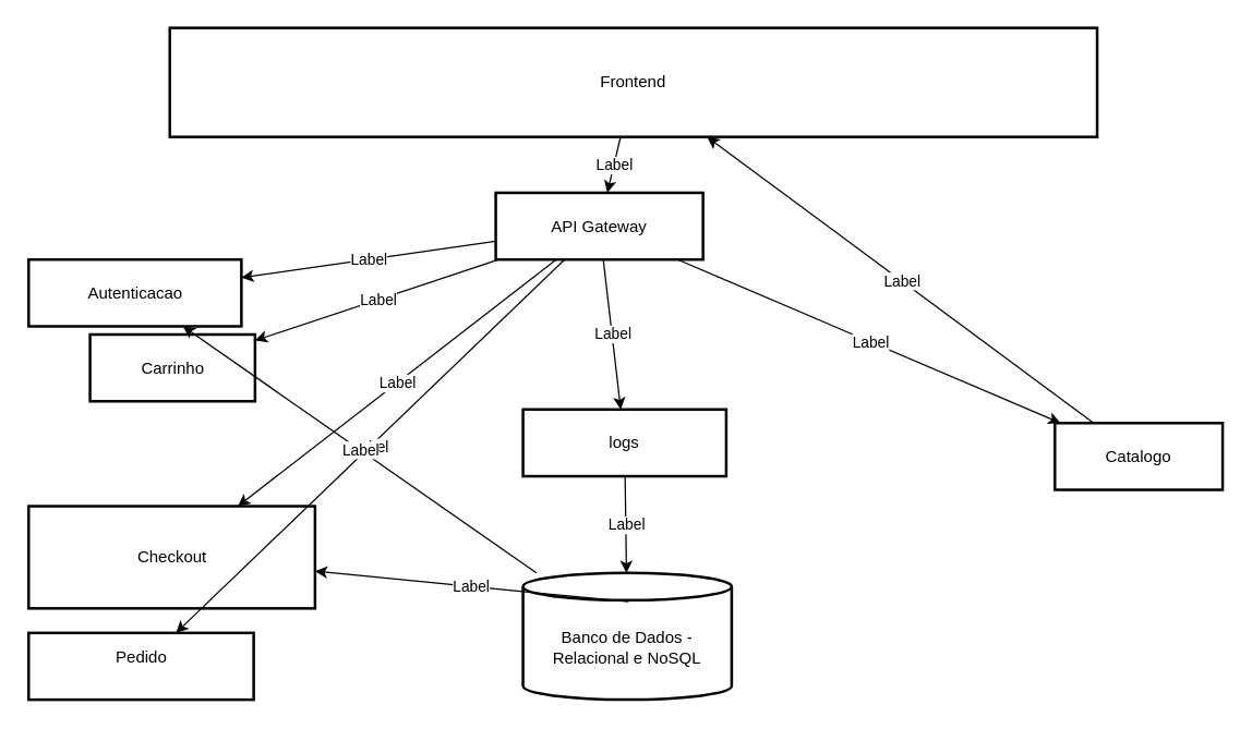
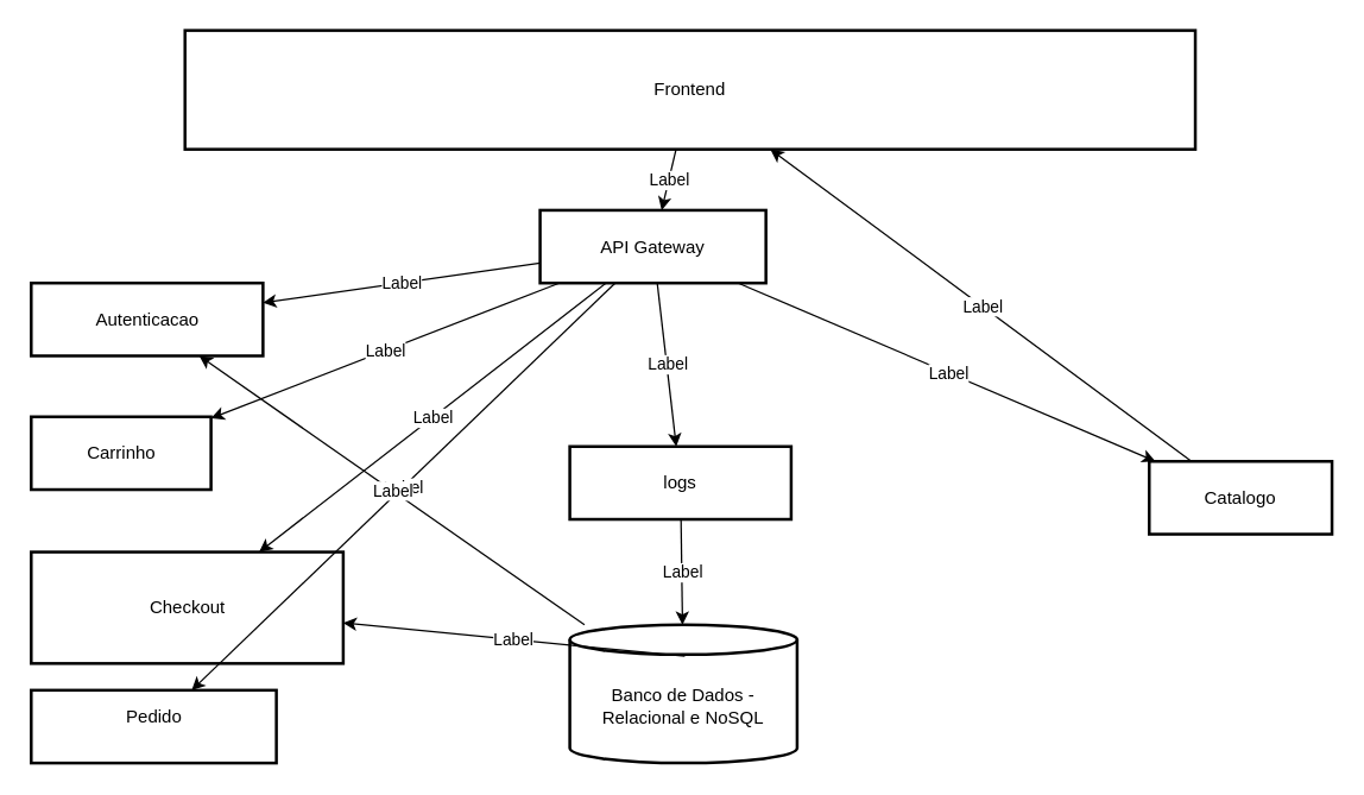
  <mxCell id="0" />
  <mxCell id="1" parent="0" />
  <mxCell id="2" value="Frontend" style="whiteSpace=wrap;strokeWidth=2;" vertex="1" parent="1"><mxGeometry x="124" y="20" width="680" height="80" as="geometry" /></mxCell>
  <mxCell id="3" value="API Gateway" style="whiteSpace=wrap;strokeWidth=2;" vertex="1" parent="1"><mxGeometry x="363" y="141" width="152" height="49" as="geometry" /></mxCell>
  <mxCell id="4" value="Autenticacao" style="whiteSpace=wrap;strokeWidth=2;" vertex="1" parent="1"><mxGeometry x="20.5" y="190" width="156" height="49" as="geometry" /></mxCell>
- <mxCell id="5" value="Carrinho" style="whiteSpace=wrap;strokeWidth=2;" vertex="1" parent="1"><mxGeometry x="65.5" y="245" width="121" height="49" as="geometry" /></mxCell>
+ <mxCell id="5" value="Carrinho" style="whiteSpace=wrap;strokeWidth=2;" vertex="1" parent="1"><mxGeometry x="20.5" y="280" width="121" height="49" as="geometry" /></mxCell>
  <mxCell id="6" value="Checkout" style="whiteSpace=wrap;strokeWidth=2;" vertex="1" parent="1"><mxGeometry x="20.5" y="371" width="210" height="75" as="geometry" /></mxCell>
  <mxCell id="7" value="Pedido&#10;" style="whiteSpace=wrap;strokeWidth=2;" vertex="1" parent="1"><mxGeometry x="20.5" y="464" width="165" height="49" as="geometry" /></mxCell>
  <mxCell id="8" value="Catalogo" style="whiteSpace=wrap;strokeWidth=2;" vertex="1" parent="1"><mxGeometry x="773" y="310" width="123" height="49" as="geometry" /></mxCell>
  <mxCell id="9" value="logs" style="whiteSpace=wrap;strokeWidth=2;" vertex="1" parent="1"><mxGeometry x="383" y="300" width="149" height="49" as="geometry" /></mxCell>
  <mxCell id="10" value="Banco de Dados - Relacional e NoSQL" style="shape=cylinder3;boundedLbl=1;backgroundOutline=1;size=10;strokeWidth=2;whiteSpace=wrap;" vertex="1" parent="1"><mxGeometry x="383" y="420" width="153" height="93" as="geometry" /></mxCell>
  <mxCell id="11" value="" style="endArrow=classic;html=1;rounded=0;" edge="1" parent="1" source="3" target="9"><mxGeometry relative="1" as="geometry"><mxPoint x="453" y="240" as="sourcePoint" /><mxPoint x="553" y="240" as="targetPoint" /></mxGeometry></mxCell>
  <mxCell id="12" value="Label" style="edgeLabel;resizable=0;html=1;;align=center;verticalAlign=middle;" connectable="0" vertex="1" parent="11"><mxGeometry relative="1" as="geometry" /></mxCell>
  <mxCell id="13" value="" style="endArrow=classic;html=1;rounded=0;" edge="1" parent="1" source="3" target="4"><mxGeometry relative="1" as="geometry"><mxPoint x="453" y="240" as="sourcePoint" /><mxPoint x="553" y="240" as="targetPoint" /></mxGeometry></mxCell>
  <mxCell id="14" value="Label" style="edgeLabel;resizable=0;html=1;;align=center;verticalAlign=middle;" connectable="0" vertex="1" parent="13"><mxGeometry relative="1" as="geometry" /></mxCell>
  <mxCell id="15" value="" style="endArrow=classic;html=1;rounded=0;" edge="1" parent="1" source="2" target="3"><mxGeometry relative="1" as="geometry"><mxPoint x="283" y="59.29" as="sourcePoint" /><mxPoint x="383" y="59.29" as="targetPoint" /></mxGeometry></mxCell>
  <mxCell id="16" value="Label" style="edgeLabel;resizable=0;html=1;;align=center;verticalAlign=middle;" connectable="0" vertex="1" parent="15"><mxGeometry relative="1" as="geometry" /></mxCell>
  <mxCell id="17" value="" style="endArrow=classic;html=1;rounded=0;" edge="1" parent="1" source="3" target="5"><mxGeometry relative="1" as="geometry"><mxPoint x="453" y="240" as="sourcePoint" /><mxPoint x="553" y="240" as="targetPoint" /></mxGeometry></mxCell>
  <mxCell id="18" value="Label" style="edgeLabel;resizable=0;html=1;;align=center;verticalAlign=middle;" connectable="0" vertex="1" parent="17"><mxGeometry relative="1" as="geometry" /></mxCell>
  <mxCell id="19" value="" style="endArrow=classic;html=1;rounded=0;" edge="1" parent="1" source="3" target="6"><mxGeometry relative="1" as="geometry"><mxPoint x="453" y="240" as="sourcePoint" /><mxPoint x="553" y="240" as="targetPoint" /></mxGeometry></mxCell>
  <mxCell id="20" value="Label" style="edgeLabel;resizable=0;html=1;;align=center;verticalAlign=middle;" connectable="0" vertex="1" parent="19"><mxGeometry relative="1" as="geometry" /></mxCell>
  <mxCell id="21" value="" style="endArrow=classic;html=1;rounded=0;" edge="1" parent="1" source="3" target="7"><mxGeometry relative="1" as="geometry"><mxPoint x="453" y="240" as="sourcePoint" /><mxPoint x="553" y="240" as="targetPoint" /></mxGeometry></mxCell>
  <mxCell id="22" value="Label" style="edgeLabel;resizable=0;html=1;;align=center;verticalAlign=middle;" connectable="0" vertex="1" parent="21"><mxGeometry relative="1" as="geometry" /></mxCell>
  <mxCell id="23" value="" style="endArrow=classic;html=1;rounded=0;" edge="1" parent="1" source="3" target="8"><mxGeometry relative="1" as="geometry"><mxPoint x="453" y="240" as="sourcePoint" /><mxPoint x="553" y="240" as="targetPoint" /></mxGeometry></mxCell>
  <mxCell id="24" value="Label" style="edgeLabel;resizable=0;html=1;;align=center;verticalAlign=middle;" connectable="0" vertex="1" parent="23"><mxGeometry relative="1" as="geometry" /></mxCell>
  <mxCell id="25" value="" style="endArrow=classic;html=1;rounded=0;" edge="1" parent="1" source="9" target="10"><mxGeometry relative="1" as="geometry"><mxPoint x="453" y="240" as="sourcePoint" /><mxPoint x="553" y="240" as="targetPoint" /></mxGeometry></mxCell>
  <mxCell id="26" value="Label" style="edgeLabel;resizable=0;html=1;;align=center;verticalAlign=middle;" connectable="0" vertex="1" parent="25"><mxGeometry relative="1" as="geometry" /></mxCell>
  <mxCell id="27" value="" style="endArrow=classic;html=1;rounded=0;" edge="1" parent="1" source="8" target="2"><mxGeometry relative="1" as="geometry"><mxPoint x="453" y="240" as="sourcePoint" /><mxPoint x="553" y="240" as="targetPoint" /></mxGeometry></mxCell>
  <mxCell id="28" value="Label" style="edgeLabel;resizable=0;html=1;;align=center;verticalAlign=middle;" connectable="0" vertex="1" parent="27"><mxGeometry relative="1" as="geometry" /></mxCell>
  <mxCell id="29" value="" style="endArrow=classic;html=1;rounded=0;exitX=0.506;exitY=0.227;exitDx=0;exitDy=0;exitPerimeter=0;" edge="1" parent="1" source="10" target="6"><mxGeometry relative="1" as="geometry"><mxPoint x="453" y="240" as="sourcePoint" /><mxPoint x="553" y="240" as="targetPoint" /></mxGeometry></mxCell>
  <mxCell id="30" value="Label" style="edgeLabel;resizable=0;html=1;;align=center;verticalAlign=middle;" connectable="0" vertex="1" parent="29"><mxGeometry relative="1" as="geometry" /></mxCell>
  <mxCell id="31" value="" style="endArrow=classic;html=1;rounded=0;" edge="1" parent="1" source="10" target="4"><mxGeometry relative="1" as="geometry"><mxPoint x="453" y="240" as="sourcePoint" /><mxPoint x="553" y="240" as="targetPoint" /></mxGeometry></mxCell>
  <mxCell id="32" value="Label" style="edgeLabel;resizable=0;html=1;;align=center;verticalAlign=middle;" connectable="0" vertex="1" parent="31"><mxGeometry relative="1" as="geometry" /></mxCell>
